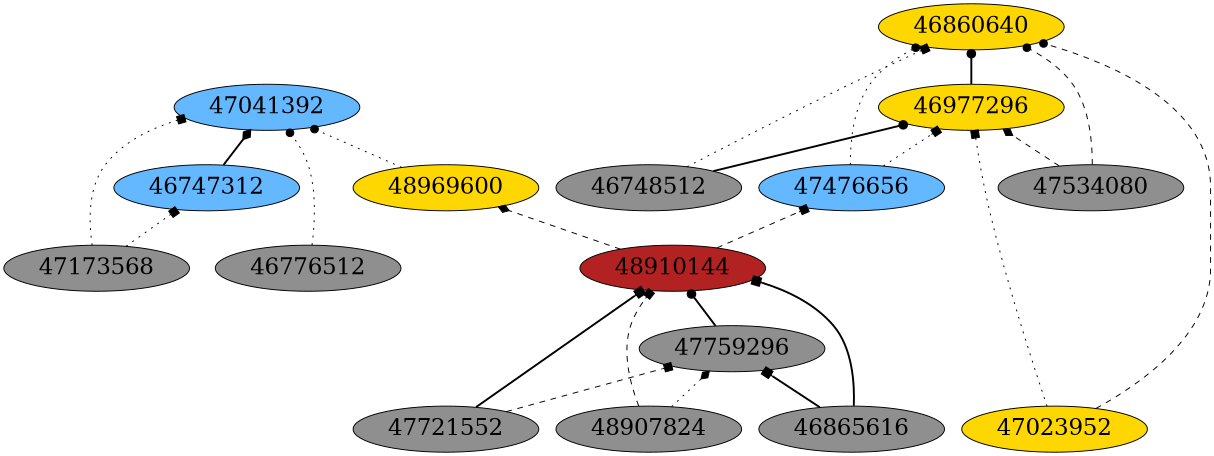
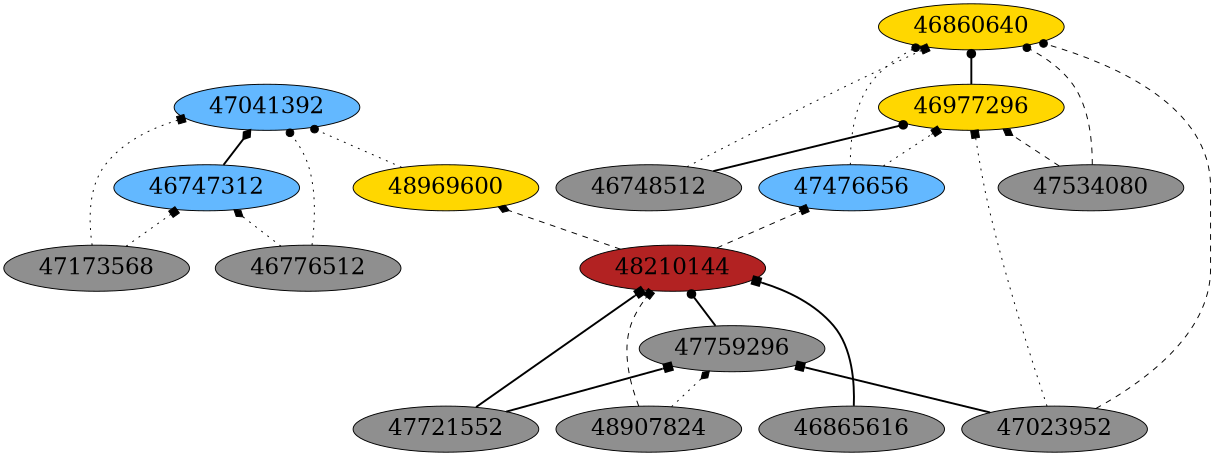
  digraph {
    fontsize=24
    rankdir=BT
    node [fillcolor=grey56 fontsize=24 shape=ellipse style=filled]
    edge [arrowhead=box color=black constraint=true style=dotted]
-   48210144 [fillcolor=firebrick label=48910144]
+   48210144 [fillcolor=firebrick]
    47759296
    48907824
    46865616
    47721552
    47041392 [fillcolor=steelblue1]
    46747312 [fillcolor=steelblue1]
    47173568
    48969600 [fillcolor=gold]
    46776512
    46860640 [fillcolor=gold]
    46977296 [fillcolor=gold]
-   47023952 [fillcolor=gold]
+   47023952
    47476656 [fillcolor=steelblue1]
    46748512
    47534080
    subgraph sub_1 {
      subgraph sub_2 {
        48210144
        47759296
        48907824
        46865616
        47721552
      }
      subgraph sub_3 {
        47041392
        46747312
        47173568
        48969600
        46776512
      }
      subgraph sub_4 {
        46860640
        46977296
        47023952
        47476656
        46748512
        47534080
      }
    }
    48210144 -> 48969600 [arrowhead=diamond style=dashed]
    48210144 -> 47476656 [style=dashed]
    47759296 -> 48210144 [arrowhead=dot style=bold]
    48907824 -> 48210144 [style=dashed]
    48907824 -> 47759296 [arrowhead=diamond]
    46865616 -> 48210144 [style=bold]
-   46865616 -> 47759296 [style=bold]
+   47023952 -> 47759296 [style=bold]
    47721552 -> 48210144 [style=bold]
-   47721552 -> 47759296 [style=dashed]
+   47721552 -> 47759296 [style=bold]
    46747312 -> 47041392 [arrowhead=diamond style=bold]
    47173568 -> 47041392
    47173568 -> 46747312
    48969600 -> 47041392 [arrowhead=dot]
    46776512 -> 47041392 [arrowhead=dot]
+   46776512 -> 46747312 [arrowhead=diamond]
    46977296 -> 46860640 [arrowhead=dot style=bold]
    47023952 -> 46860640 [arrowhead=dot style=dashed]
    47023952 -> 46977296
    47476656 -> 46860640 [arrowhead=dot]
    47476656 -> 46977296
    46748512 -> 46860640
    46748512 -> 46977296 [arrowhead=dot style=bold]
    47534080 -> 46860640 [arrowhead=dot style=dashed]
    47534080 -> 46977296 [arrowhead=diamond style=dashed]
  }
